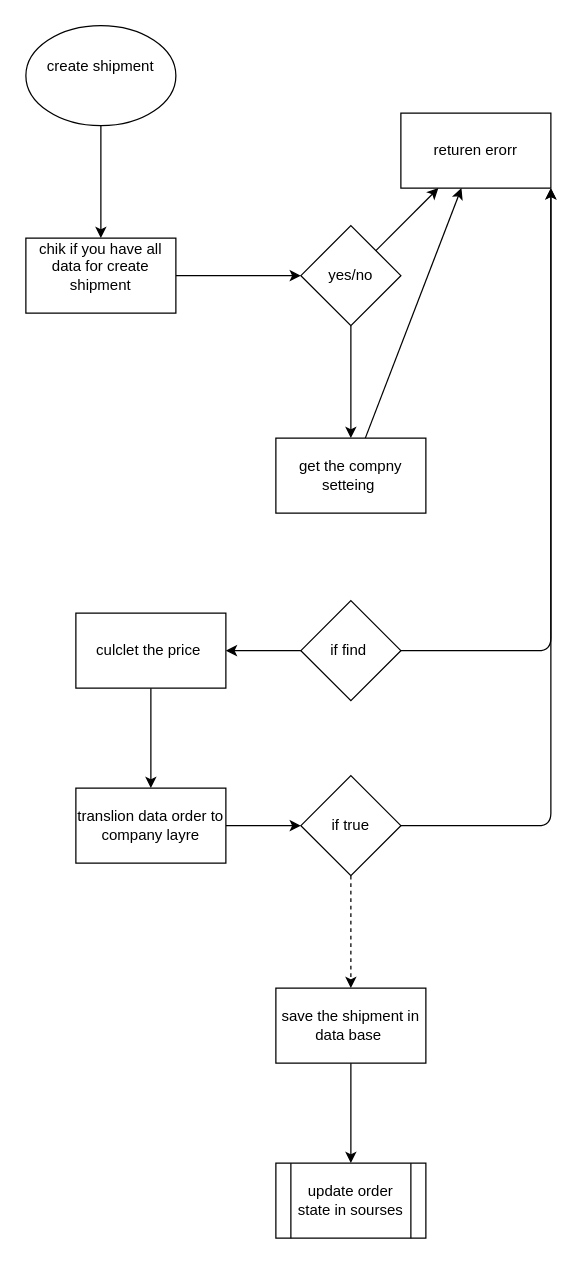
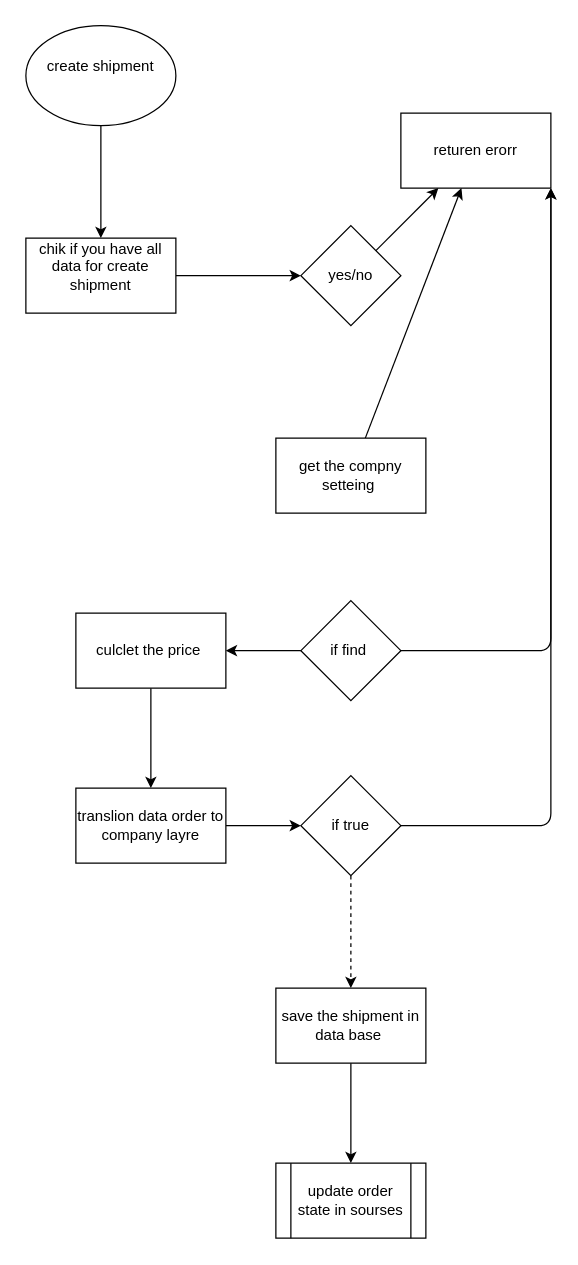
  <mxCell id="0" />
  <mxCell id="1" parent="0" />
  <mxCell id="2" value="" style="edgeStyle=none;html=1;" edge="1" parent="1" source="3" target="5"><mxGeometry relative="1" as="geometry" /></mxCell>
  <mxCell id="3" value="create shipment&lt;div&gt;&lt;br&gt;&lt;/div&gt;" style="ellipse;whiteSpace=wrap;html=1;" vertex="1" parent="1"><mxGeometry x="20" y="20" width="120" height="80" as="geometry" /></mxCell>
  <mxCell id="4" value="" style="edgeStyle=none;html=1;" edge="1" parent="1" source="5" target="8"><mxGeometry relative="1" as="geometry" /></mxCell>
  <mxCell id="5" value="chik if you have all data for create shipment&lt;div&gt;&lt;br&gt;&lt;/div&gt;" style="whiteSpace=wrap;html=1;" vertex="1" parent="1"><mxGeometry x="20" y="190" width="120" height="60" as="geometry" /></mxCell>
  <mxCell id="6" value="" style="edgeStyle=none;html=1;" edge="1" parent="1" source="8" target="9"><mxGeometry relative="1" as="geometry" /></mxCell>
- <mxCell id="7" value="" style="edgeStyle=none;html=1;" edge="1" parent="1" source="8" target="11"><mxGeometry relative="1" as="geometry" /></mxCell>
  <mxCell id="8" value="yes/no" style="rhombus;whiteSpace=wrap;html=1;" vertex="1" parent="1"><mxGeometry x="240" y="180" width="80" height="80" as="geometry" /></mxCell>
  <mxCell id="9" value="returen erorr" style="whiteSpace=wrap;html=1;" vertex="1" parent="1"><mxGeometry x="320" y="90" width="120" height="60" as="geometry" /></mxCell>
  <mxCell id="10" value="" style="edgeStyle=none;html=1;" edge="1" parent="1" source="11" target="9"><mxGeometry relative="1" as="geometry" /></mxCell>
  <mxCell id="11" value="get the compny setteing&amp;nbsp;" style="whiteSpace=wrap;html=1;" vertex="1" parent="1"><mxGeometry x="220" y="350" width="120" height="60" as="geometry" /></mxCell>
  <mxCell id="12" value="" style="edgeStyle=none;html=1;" edge="1" parent="1" source="14" target="16"><mxGeometry relative="1" as="geometry" /></mxCell>
  <mxCell id="13" style="edgeStyle=none;html=1;exitX=1;exitY=0.5;exitDx=0;exitDy=0;entryX=1;entryY=1;entryDx=0;entryDy=0;" edge="1" parent="1" source="14" target="9"><mxGeometry relative="1" as="geometry"><Array as="points"><mxPoint x="440" y="520" /></Array></mxGeometry></mxCell>
  <mxCell id="14" value="if find&amp;nbsp;" style="rhombus;whiteSpace=wrap;html=1;" vertex="1" parent="1"><mxGeometry x="240" y="480" width="80" height="80" as="geometry" /></mxCell>
  <mxCell id="15" value="" style="edgeStyle=none;html=1;" edge="1" parent="1" source="16" target="18"><mxGeometry relative="1" as="geometry" /></mxCell>
  <mxCell id="16" value="culclet the price&amp;nbsp;" style="whiteSpace=wrap;html=1;" vertex="1" parent="1"><mxGeometry x="60" y="490" width="120" height="60" as="geometry" /></mxCell>
  <mxCell id="17" value="" style="edgeStyle=none;html=1;" edge="1" parent="1" source="18" target="21"><mxGeometry relative="1" as="geometry" /></mxCell>
  <mxCell id="18" value="translion data order to company layre" style="whiteSpace=wrap;html=1;" vertex="1" parent="1"><mxGeometry x="60" y="630" width="120" height="60" as="geometry" /></mxCell>
  <mxCell id="19" style="edgeStyle=none;html=1;exitX=1;exitY=0.5;exitDx=0;exitDy=0;entryX=1;entryY=1;entryDx=0;entryDy=0;" edge="1" parent="1" source="21" target="9"><mxGeometry relative="1" as="geometry"><mxPoint x="530" y="70" as="targetPoint" /><Array as="points"><mxPoint x="440" y="660" /></Array></mxGeometry></mxCell>
  <mxCell id="20" value="" style="edgeStyle=none;html=1;dashed=1;" edge="1" parent="1" source="21" target="23"><mxGeometry relative="1" as="geometry" /></mxCell>
  <mxCell id="21" value="if true" style="rhombus;whiteSpace=wrap;html=1;" vertex="1" parent="1"><mxGeometry x="240" y="620" width="80" height="80" as="geometry" /></mxCell>
  <mxCell id="22" value="" style="edgeStyle=none;html=1;" edge="1" parent="1" source="23" target="24"><mxGeometry relative="1" as="geometry" /></mxCell>
  <mxCell id="23" value="save the shipment in data base&amp;nbsp;" style="whiteSpace=wrap;html=1;" vertex="1" parent="1"><mxGeometry x="220" y="790" width="120" height="60" as="geometry" /></mxCell>
  <mxCell id="24" value="update order state in sourses" style="shape=process;whiteSpace=wrap;html=1;backgroundOutline=1;" vertex="1" parent="1"><mxGeometry x="220" y="930" width="120" height="60" as="geometry" /></mxCell>
